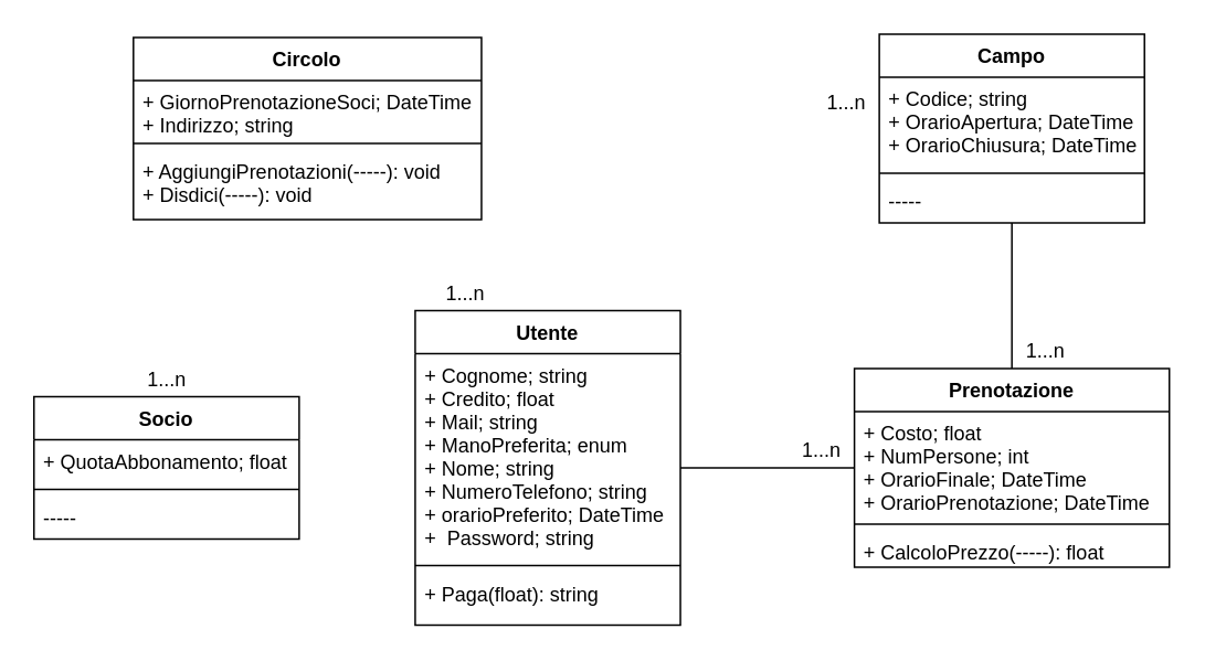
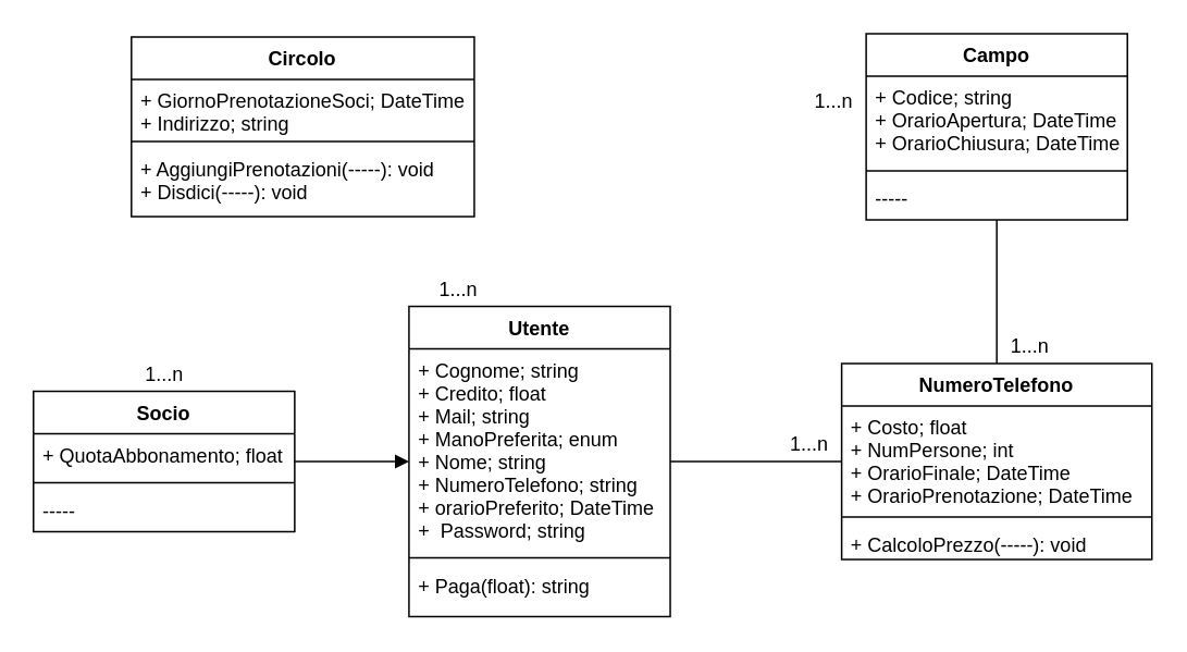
  <mxCell id="0" />
  <mxCell id="1" parent="0" />
  <mxCell id="2" value="Utente" style="swimlane;fontStyle=1;align=center;verticalAlign=top;childLayout=stackLayout;horizontal=1;startSize=26;horizontalStack=0;resizeParent=1;resizeParentMax=0;resizeLast=0;collapsible=1;marginBottom=0;" vertex="1" parent="1"><mxGeometry x="250" y="187" width="160" height="190" as="geometry" /></mxCell>
  <mxCell id="3" value="+ Cognome; string&#10;+ Credito; float&#10;+ Mail; string&#10;+ ManoPreferita; enum&#10;+ Nome; string&#10;+ NumeroTelefono; string&#10;+ orarioPreferito; DateTime&#10;+  Password; string" style="text;strokeColor=none;fillColor=none;align=left;verticalAlign=top;spacingLeft=4;spacingRight=4;overflow=hidden;rotatable=0;points=[[0,0.5],[1,0.5]];portConstraint=eastwest;" vertex="1" parent="2"><mxGeometry y="26" width="160" height="124" as="geometry" /></mxCell>
  <mxCell id="4" value="" style="line;strokeWidth=1;fillColor=none;align=left;verticalAlign=middle;spacingTop=-1;spacingLeft=3;spacingRight=3;rotatable=0;labelPosition=right;points=[];portConstraint=eastwest;" vertex="1" parent="2"><mxGeometry y="150" width="160" height="8" as="geometry" /></mxCell>
  <mxCell id="5" value="+ Paga(float): string" style="text;strokeColor=none;fillColor=none;align=left;verticalAlign=top;spacingLeft=4;spacingRight=4;overflow=hidden;rotatable=0;points=[[0,0.5],[1,0.5]];portConstraint=eastwest;" vertex="1" parent="2"><mxGeometry y="158" width="160" height="32" as="geometry" /></mxCell>
  <mxCell id="6" value="Socio" style="swimlane;fontStyle=1;align=center;verticalAlign=top;childLayout=stackLayout;horizontal=1;startSize=26;horizontalStack=0;resizeParent=1;resizeParentMax=0;resizeLast=0;collapsible=1;marginBottom=0;" vertex="1" parent="1"><mxGeometry x="20" y="239" width="160" height="86" as="geometry" /></mxCell>
  <mxCell id="7" value="+ QuotaAbbonamento; float" style="text;strokeColor=none;fillColor=none;align=left;verticalAlign=top;spacingLeft=4;spacingRight=4;overflow=hidden;rotatable=0;points=[[0,0.5],[1,0.5]];portConstraint=eastwest;" vertex="1" parent="6"><mxGeometry y="26" width="160" height="26" as="geometry" /></mxCell>
  <mxCell id="8" value="" style="line;strokeWidth=1;fillColor=none;align=left;verticalAlign=middle;spacingTop=-1;spacingLeft=3;spacingRight=3;rotatable=0;labelPosition=right;points=[];portConstraint=eastwest;" vertex="1" parent="6"><mxGeometry y="52" width="160" height="8" as="geometry" /></mxCell>
  <mxCell id="9" value="-----" style="text;strokeColor=none;fillColor=none;align=left;verticalAlign=top;spacingLeft=4;spacingRight=4;overflow=hidden;rotatable=0;points=[[0,0.5],[1,0.5]];portConstraint=eastwest;" vertex="1" parent="6"><mxGeometry y="60" width="160" height="26" as="geometry" /></mxCell>
  <mxCell id="10" value="Campo" style="swimlane;fontStyle=1;align=center;verticalAlign=top;childLayout=stackLayout;horizontal=1;startSize=26;horizontalStack=0;resizeParent=1;resizeParentMax=0;resizeLast=0;collapsible=1;marginBottom=0;" vertex="1" parent="1"><mxGeometry x="530" y="20" width="160" height="114" as="geometry" /></mxCell>
  <mxCell id="11" value="+ Codice; string&#10;+ OrarioApertura; DateTime&#10;+ OrarioChiusura; DateTime" style="text;strokeColor=none;fillColor=none;align=left;verticalAlign=top;spacingLeft=4;spacingRight=4;overflow=hidden;rotatable=0;points=[[0,0.5],[1,0.5]];portConstraint=eastwest;" vertex="1" parent="10"><mxGeometry y="26" width="160" height="54" as="geometry" /></mxCell>
  <mxCell id="12" value="" style="line;strokeWidth=1;fillColor=none;align=left;verticalAlign=middle;spacingTop=-1;spacingLeft=3;spacingRight=3;rotatable=0;labelPosition=right;points=[];portConstraint=eastwest;" vertex="1" parent="10"><mxGeometry y="80" width="160" height="8" as="geometry" /></mxCell>
  <mxCell id="13" value="-----" style="text;strokeColor=none;fillColor=none;align=left;verticalAlign=top;spacingLeft=4;spacingRight=4;overflow=hidden;rotatable=0;points=[[0,0.5],[1,0.5]];portConstraint=eastwest;" vertex="1" parent="10"><mxGeometry y="88" width="160" height="26" as="geometry" /></mxCell>
- <mxCell id="14" value="Prenotazione" style="swimlane;fontStyle=1;align=center;verticalAlign=top;childLayout=stackLayout;horizontal=1;startSize=26;horizontalStack=0;resizeParent=1;resizeParentMax=0;resizeLast=0;collapsible=1;marginBottom=0;" vertex="1" parent="1"><mxGeometry x="515" y="222" width="190" height="120" as="geometry" /></mxCell>
+ <mxCell id="14" value="NumeroTelefono" style="swimlane;fontStyle=1;align=center;verticalAlign=top;childLayout=stackLayout;horizontal=1;startSize=26;horizontalStack=0;resizeParent=1;resizeParentMax=0;resizeLast=0;collapsible=1;marginBottom=0;" vertex="1" parent="1"><mxGeometry x="515" y="222" width="190" height="120" as="geometry" /></mxCell>
  <mxCell id="15" value="+ Costo; float&#10;+ NumPersone; int&#10;+ OrarioFinale; DateTime&#10;+ OrarioPrenotazione; DateTime" style="text;strokeColor=none;fillColor=none;align=left;verticalAlign=top;spacingLeft=4;spacingRight=4;overflow=hidden;rotatable=0;points=[[0,0.5],[1,0.5]];portConstraint=eastwest;" vertex="1" parent="14"><mxGeometry y="26" width="190" height="64" as="geometry" /></mxCell>
  <mxCell id="16" value="" style="line;strokeWidth=1;fillColor=none;align=left;verticalAlign=middle;spacingTop=-1;spacingLeft=3;spacingRight=3;rotatable=0;labelPosition=right;points=[];portConstraint=eastwest;" vertex="1" parent="14"><mxGeometry y="90" width="190" height="8" as="geometry" /></mxCell>
- <mxCell id="17" value="+ CalcoloPrezzo(-----): float" style="text;strokeColor=none;fillColor=none;align=left;verticalAlign=top;spacingLeft=4;spacingRight=4;overflow=hidden;rotatable=0;points=[[0,0.5],[1,0.5]];portConstraint=eastwest;" vertex="1" parent="14"><mxGeometry y="98" width="190" height="22" as="geometry" /></mxCell>
+ <mxCell id="17" value="+ CalcoloPrezzo(-----): void" style="text;strokeColor=none;fillColor=none;align=left;verticalAlign=top;spacingLeft=4;spacingRight=4;overflow=hidden;rotatable=0;points=[[0,0.5],[1,0.5]];portConstraint=eastwest;" vertex="1" parent="14"><mxGeometry y="98" width="190" height="22" as="geometry" /></mxCell>
  <mxCell id="18" value="Circolo" style="swimlane;fontStyle=1;align=center;verticalAlign=top;childLayout=stackLayout;horizontal=1;startSize=26;horizontalStack=0;resizeParent=1;resizeParentMax=0;resizeLast=0;collapsible=1;marginBottom=0;" vertex="1" parent="1"><mxGeometry x="80" y="22" width="210" height="110" as="geometry" /></mxCell>
  <mxCell id="19" value="+ GiornoPrenotazioneSoci; DateTime&#10;+ Indirizzo; string" style="text;strokeColor=none;fillColor=none;align=left;verticalAlign=top;spacingLeft=4;spacingRight=4;overflow=hidden;rotatable=0;points=[[0,0.5],[1,0.5]];portConstraint=eastwest;" vertex="1" parent="18"><mxGeometry y="26" width="210" height="34" as="geometry" /></mxCell>
  <mxCell id="20" value="" style="line;strokeWidth=1;fillColor=none;align=left;verticalAlign=middle;spacingTop=-1;spacingLeft=3;spacingRight=3;rotatable=0;labelPosition=right;points=[];portConstraint=eastwest;" vertex="1" parent="18"><mxGeometry y="60" width="210" height="8" as="geometry" /></mxCell>
  <mxCell id="21" value="+ AggiungiPrenotazioni(-----): void&#10;+ Disdici(-----): void" style="text;strokeColor=none;fillColor=none;align=left;verticalAlign=top;spacingLeft=4;spacingRight=4;overflow=hidden;rotatable=0;points=[[0,0.5],[1,0.5]];portConstraint=eastwest;" vertex="1" parent="18"><mxGeometry y="68" width="210" height="42" as="geometry" /></mxCell>
+ <mxCell id="22" value="" style="endArrow=block;endFill=1;html=1;edgeStyle=orthogonalEdgeStyle;align=left;verticalAlign=top;" edge="1" parent="1" source="6" target="2"><mxGeometry x="-1" relative="1" as="geometry"><mxPoint x="300" y="102" as="sourcePoint" /><mxPoint x="460" y="102" as="targetPoint" /></mxGeometry></mxCell>
  <mxCell id="23" value="1...n" style="text;html=1;align=center;verticalAlign=middle;resizable=0;points=[];autosize=1;" vertex="1" parent="1"><mxGeometry x="490" y="52" width="40" height="20" as="geometry" /></mxCell>
  <mxCell id="24" value="1...n" style="text;html=1;align=center;verticalAlign=middle;resizable=0;points=[];autosize=1;" vertex="1" parent="1"><mxGeometry x="610" y="202" width="40" height="20" as="geometry" /></mxCell>
  <mxCell id="25" value="" style="endArrow=none;html=1;edgeStyle=orthogonalEdgeStyle;" edge="1" parent="1" source="2" target="14"><mxGeometry relative="1" as="geometry"><mxPoint x="480" y="412" as="sourcePoint" /><mxPoint x="640" y="412" as="targetPoint" /></mxGeometry></mxCell>
  <mxCell id="26" value="" style="endArrow=none;html=1;edgeStyle=orthogonalEdgeStyle;" edge="1" parent="1" source="10" target="14"><mxGeometry relative="1" as="geometry"><mxPoint x="560" y="442" as="sourcePoint" /><mxPoint x="720" y="442" as="targetPoint" /></mxGeometry></mxCell>
  <mxCell id="27" value="1...n" style="text;html=1;align=center;verticalAlign=middle;resizable=0;points=[];autosize=1;" vertex="1" parent="1"><mxGeometry x="475" y="262" width="40" height="20" as="geometry" /></mxCell>
  <mxCell id="28" value="1...n" style="text;html=1;align=center;verticalAlign=middle;resizable=0;points=[];autosize=1;" vertex="1" parent="1"><mxGeometry x="80" y="219" width="40" height="20" as="geometry" /></mxCell>
  <mxCell id="29" value="1...n" style="text;html=1;align=center;verticalAlign=middle;resizable=0;points=[];autosize=1;" vertex="1" parent="1"><mxGeometry x="260" y="167" width="40" height="20" as="geometry" /></mxCell>
